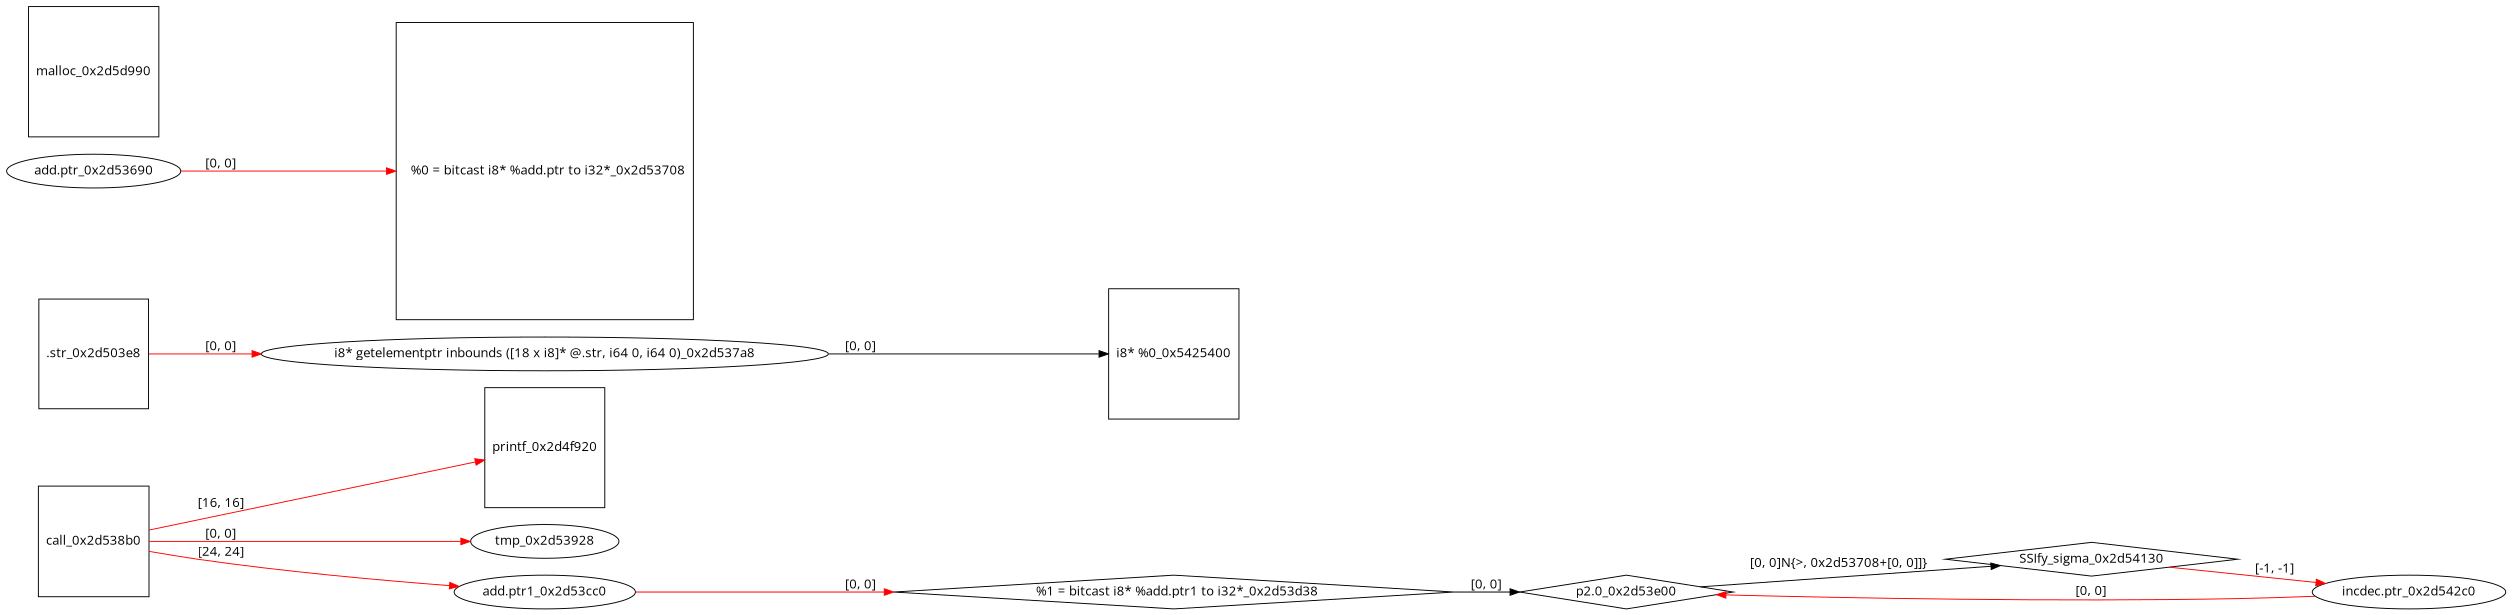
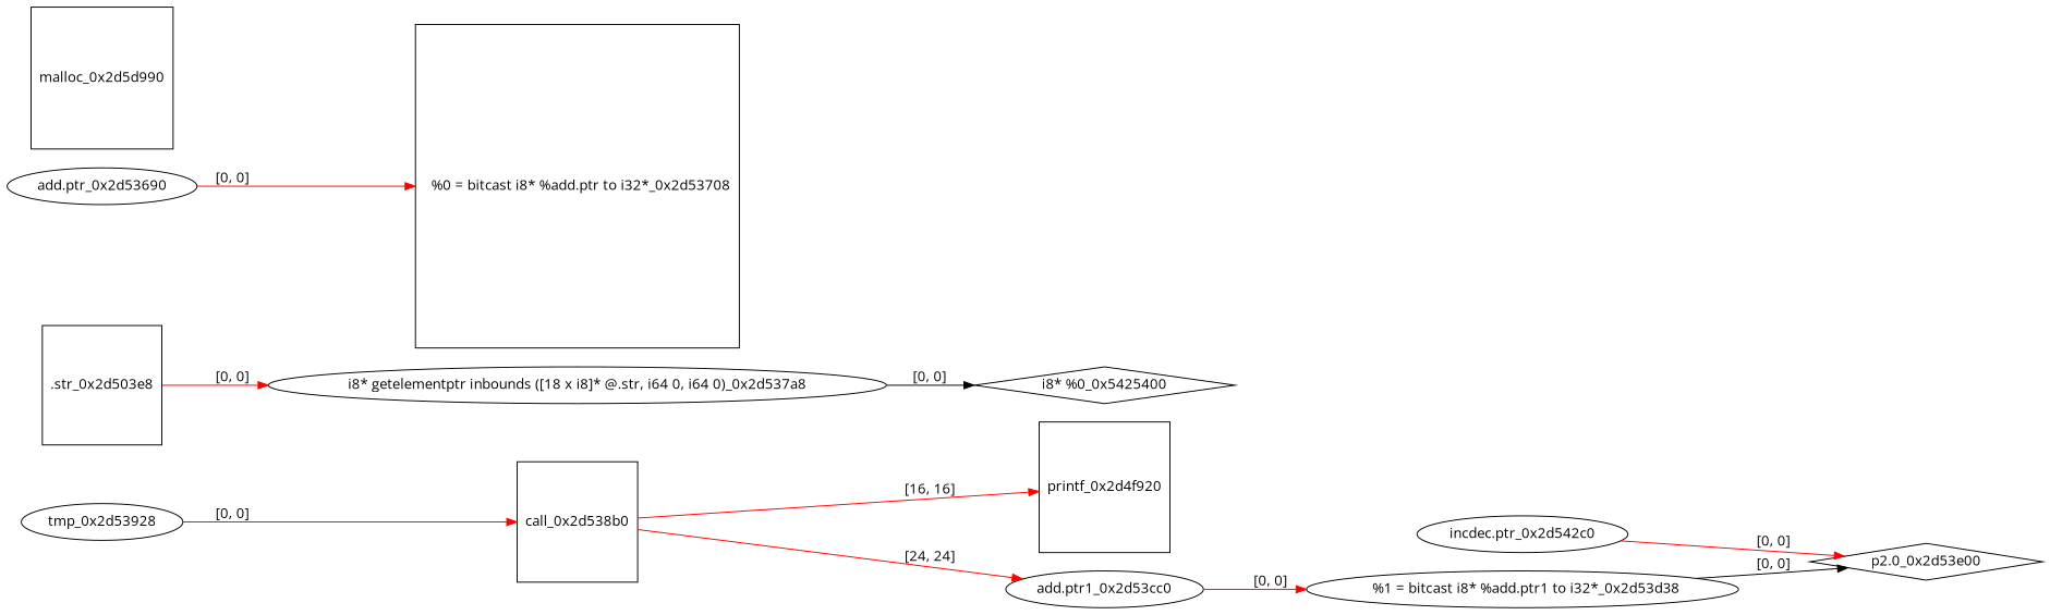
  digraph {
    fontname="Open Sans"
    rankdir=LR
    node [fontname="Open Sans" shape=ellipse]
    edge [color=red fontname="Open Sans"]
    printf_0x2d4f920 [shape=square]
    ".str_0x2d503e8" [shape=square]
    "i8* getelementptr inbounds ([18 x i8]* @.str, i64 0, i64 0)_0x2d537a8"
-   "i8* %0_0x5425400" [shape=square]
+   "i8* %0_0x5425400" [shape=diamond]
    "  %0 = bitcast i8* %add.ptr to i32*_0x2d53708" [shape=square]
    "add.ptr_0x2d53690"
    call_0x2d538b0 [shape=square]
    tmp_0x2d53928
    "add.ptr1_0x2d53cc0"
-   "  %1 = bitcast i8* %add.ptr1 to i32*_0x2d53d38" [shape=diamond]
+   "  %1 = bitcast i8* %add.ptr1 to i32*_0x2d53d38"
    "p2.0_0x2d53e00" [shape=diamond]
-   SSIfy_sigma_0x2d54130 [shape=diamond]
    "incdec.ptr_0x2d542c0"
    malloc_0x2d5d990 [shape=square]
    ".str_0x2d503e8" -> "i8* getelementptr inbounds ([18 x i8]* @.str, i64 0, i64 0)_0x2d537a8" [label="[0, 0]"]
    "i8* getelementptr inbounds ([18 x i8]* @.str, i64 0, i64 0)_0x2d537a8" -> "i8* %0_0x5425400" [label="[0, 0]" color=""]
    "add.ptr_0x2d53690" -> "  %0 = bitcast i8* %add.ptr to i32*_0x2d53708" [label="[0, 0]"]
    call_0x2d538b0 -> printf_0x2d4f920 [label="[16, 16]"]
-   call_0x2d538b0 -> tmp_0x2d53928 [label="[0, 0]"]
+   tmp_0x2d53928 -> call_0x2d538b0 [label="[0, 0]"]
    call_0x2d538b0 -> "add.ptr1_0x2d53cc0" [label="[24, 24]"]
    "add.ptr1_0x2d53cc0" -> "  %1 = bitcast i8* %add.ptr1 to i32*_0x2d53d38" [label="[0, 0]"]
    "  %1 = bitcast i8* %add.ptr1 to i32*_0x2d53d38" -> "p2.0_0x2d53e00" [label="[0, 0]" color=""]
-   "p2.0_0x2d53e00" -> SSIfy_sigma_0x2d54130 [label="[0, 0]N{>, 0x2d53708+[0, 0]]}" color=""]
-   SSIfy_sigma_0x2d54130 -> "incdec.ptr_0x2d542c0" [label="[-1, -1]"]
    "incdec.ptr_0x2d542c0" -> "p2.0_0x2d53e00" [label="[0, 0]"]
  }
